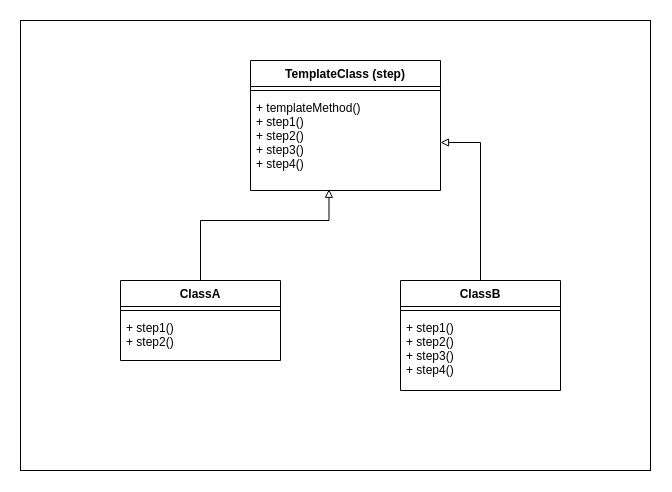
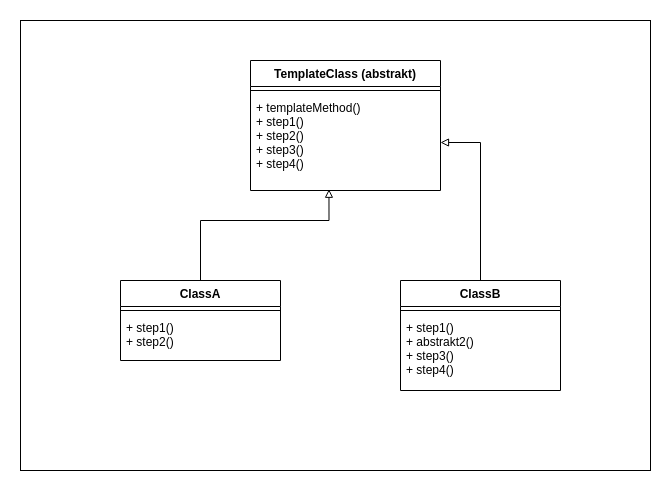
  <mxCell id="0" />
  <mxCell id="1" parent="0" />
  <mxCell id="2" value="" style="rounded=0;whiteSpace=wrap;html=1;" vertex="1" parent="1"><mxGeometry x="20" y="20" width="630" height="450" as="geometry" /></mxCell>
- <mxCell id="3" value="TemplateClass (step)" style="swimlane;fontStyle=1;align=center;verticalAlign=top;childLayout=stackLayout;horizontal=1;startSize=26;horizontalStack=0;resizeParent=1;resizeParentMax=0;resizeLast=0;collapsible=1;marginBottom=0;" vertex="1" parent="1"><mxGeometry x="250" y="60" width="190" height="130" as="geometry" /></mxCell>
+ <mxCell id="3" value="TemplateClass (abstrakt)" style="swimlane;fontStyle=1;align=center;verticalAlign=top;childLayout=stackLayout;horizontal=1;startSize=26;horizontalStack=0;resizeParent=1;resizeParentMax=0;resizeLast=0;collapsible=1;marginBottom=0;" vertex="1" parent="1"><mxGeometry x="250" y="60" width="190" height="130" as="geometry" /></mxCell>
  <mxCell id="4" value="" style="line;strokeWidth=1;fillColor=none;align=left;verticalAlign=middle;spacingTop=-1;spacingLeft=3;spacingRight=3;rotatable=0;labelPosition=right;points=[];portConstraint=eastwest;" vertex="1" parent="3"><mxGeometry y="26" width="190" height="8" as="geometry" /></mxCell>
  <mxCell id="5" value="+ templateMethod()&#10;+ step1()&#10;+ step2()&#10;+ step3()&#10;+ step4()&#10;&#10;" style="text;strokeColor=none;fillColor=none;align=left;verticalAlign=top;spacingLeft=4;spacingRight=4;overflow=hidden;rotatable=0;points=[[0,0.5],[1,0.5]];portConstraint=eastwest;" vertex="1" parent="3"><mxGeometry y="34" width="190" height="96" as="geometry" /></mxCell>
  <mxCell id="6" style="edgeStyle=orthogonalEdgeStyle;rounded=0;orthogonalLoop=1;jettySize=auto;html=1;entryX=0.413;entryY=0.987;entryDx=0;entryDy=0;entryPerimeter=0;endArrow=block;endFill=0;" edge="1" parent="1" source="7" target="5"><mxGeometry relative="1" as="geometry"><Array as="points"><mxPoint x="200" y="220" /><mxPoint x="329" y="220" /></Array></mxGeometry></mxCell>
  <mxCell id="7" value="ClassA" style="swimlane;fontStyle=1;align=center;verticalAlign=top;childLayout=stackLayout;horizontal=1;startSize=26;horizontalStack=0;resizeParent=1;resizeParentMax=0;resizeLast=0;collapsible=1;marginBottom=0;" vertex="1" parent="1"><mxGeometry x="120" y="280" width="160" height="80" as="geometry" /></mxCell>
  <mxCell id="8" value="" style="line;strokeWidth=1;fillColor=none;align=left;verticalAlign=middle;spacingTop=-1;spacingLeft=3;spacingRight=3;rotatable=0;labelPosition=right;points=[];portConstraint=eastwest;" vertex="1" parent="7"><mxGeometry y="26" width="160" height="8" as="geometry" /></mxCell>
  <mxCell id="9" value="+ step1()&#10;+ step2()&#10;" style="text;strokeColor=none;fillColor=none;align=left;verticalAlign=top;spacingLeft=4;spacingRight=4;overflow=hidden;rotatable=0;points=[[0,0.5],[1,0.5]];portConstraint=eastwest;" vertex="1" parent="7"><mxGeometry y="34" width="160" height="46" as="geometry" /></mxCell>
  <mxCell id="10" style="edgeStyle=orthogonalEdgeStyle;rounded=0;orthogonalLoop=1;jettySize=auto;html=1;endArrow=block;endFill=0;" edge="1" parent="1" source="11" target="5"><mxGeometry relative="1" as="geometry" /></mxCell>
  <mxCell id="11" value="ClassB" style="swimlane;fontStyle=1;align=center;verticalAlign=top;childLayout=stackLayout;horizontal=1;startSize=26;horizontalStack=0;resizeParent=1;resizeParentMax=0;resizeLast=0;collapsible=1;marginBottom=0;" vertex="1" parent="1"><mxGeometry x="400" y="280" width="160" height="110" as="geometry" /></mxCell>
  <mxCell id="12" value="" style="line;strokeWidth=1;fillColor=none;align=left;verticalAlign=middle;spacingTop=-1;spacingLeft=3;spacingRight=3;rotatable=0;labelPosition=right;points=[];portConstraint=eastwest;" vertex="1" parent="11"><mxGeometry y="26" width="160" height="8" as="geometry" /></mxCell>
- <mxCell id="13" value="+ step1()&#10;+ step2()&#10;+ step3()&#10;+ step4()" style="text;strokeColor=none;fillColor=none;align=left;verticalAlign=top;spacingLeft=4;spacingRight=4;overflow=hidden;rotatable=0;points=[[0,0.5],[1,0.5]];portConstraint=eastwest;" vertex="1" parent="11"><mxGeometry y="34" width="160" height="76" as="geometry" /></mxCell>
+ <mxCell id="13" value="+ step1()&#10;+ abstrakt2()&#10;+ step3()&#10;+ step4()" style="text;strokeColor=none;fillColor=none;align=left;verticalAlign=top;spacingLeft=4;spacingRight=4;overflow=hidden;rotatable=0;points=[[0,0.5],[1,0.5]];portConstraint=eastwest;" vertex="1" parent="11"><mxGeometry y="34" width="160" height="76" as="geometry" /></mxCell>
